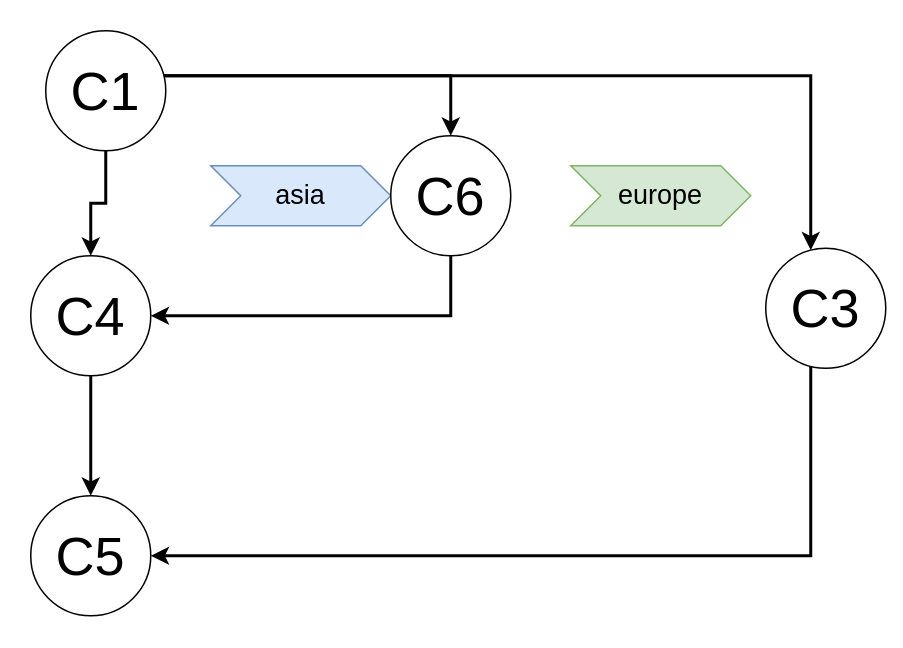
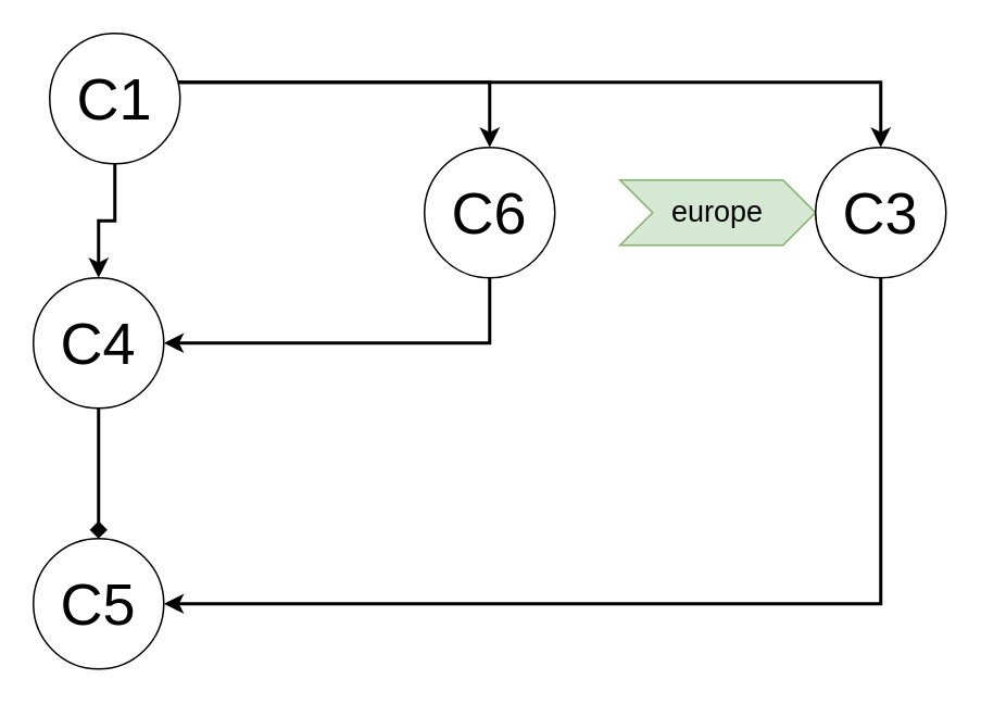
  <mxCell id="0" />
  <mxCell id="1" parent="0" />
  <mxCell id="2" style="edgeStyle=orthogonalEdgeStyle;rounded=0;orthogonalLoop=1;jettySize=auto;html=1;strokeWidth=2;" edge="1" parent="1" source="5" target="11"><mxGeometry relative="1" as="geometry"><Array as="points"><mxPoint x="540" y="50" /></Array></mxGeometry></mxCell>
  <mxCell id="3" style="edgeStyle=orthogonalEdgeStyle;rounded=0;orthogonalLoop=1;jettySize=auto;html=1;entryX=0.5;entryY=0;entryDx=0;entryDy=0;strokeWidth=2;" edge="1" parent="1" source="5" target="9"><mxGeometry relative="1" as="geometry"><Array as="points"><mxPoint x="60" y="50" /><mxPoint x="140" y="50" /></Array></mxGeometry></mxCell>
  <mxCell id="4" style="edgeStyle=orthogonalEdgeStyle;rounded=0;orthogonalLoop=1;jettySize=auto;html=1;entryX=0.5;entryY=0;entryDx=0;entryDy=0;strokeWidth=2;" edge="1" parent="1" source="5" target="13"><mxGeometry relative="1" as="geometry" /></mxCell>
  <mxCell id="5" value="&lt;font style=&quot;font-size: 36px&quot;&gt;C1&lt;/font&gt;" style="ellipse;whiteSpace=wrap;html=1;" parent="1" vertex="1"><mxGeometry x="30" y="20" width="80" height="80" as="geometry" /></mxCell>
  <mxCell id="6" value="&lt;font style=&quot;font-size: 18px&quot;&gt;europe&lt;/font&gt;" style="shape=step;perimeter=stepPerimeter;whiteSpace=wrap;html=1;fixedSize=1;fillColor=#d5e8d4;strokeColor=#82b366;rotation=0;" parent="1" vertex="1"><mxGeometry x="380" y="110" width="120" height="40" as="geometry" /></mxCell>
- <mxCell id="7" value="&lt;font style=&quot;font-size: 18px&quot;&gt;asia&lt;/font&gt;" style="shape=step;perimeter=stepPerimeter;whiteSpace=wrap;html=1;fixedSize=1;fillColor=#dae8fc;strokeColor=#6c8ebf;" parent="1" vertex="1"><mxGeometry x="140" y="110" width="120" height="40" as="geometry" /></mxCell>
  <mxCell id="8" style="edgeStyle=orthogonalEdgeStyle;rounded=0;orthogonalLoop=1;jettySize=auto;html=1;entryX=1;entryY=0.5;entryDx=0;entryDy=0;strokeWidth=2;exitX=0.5;exitY=1;exitDx=0;exitDy=0;" edge="1" parent="1" source="9" target="13"><mxGeometry relative="1" as="geometry" /></mxCell>
  <mxCell id="9" value="&lt;font style=&quot;font-size: 36px&quot;&gt;C6&lt;/font&gt;" style="ellipse;whiteSpace=wrap;html=1;" vertex="1" parent="1"><mxGeometry x="260" y="90" width="80" height="80" as="geometry" /></mxCell>
  <mxCell id="10" style="edgeStyle=orthogonalEdgeStyle;rounded=0;orthogonalLoop=1;jettySize=auto;html=1;entryX=1;entryY=0.5;entryDx=0;entryDy=0;strokeWidth=2;" edge="1" parent="1" source="11" target="14"><mxGeometry relative="1" as="geometry"><Array as="points"><mxPoint x="540" y="370" /></Array></mxGeometry></mxCell>
- <mxCell id="11" value="&lt;font style=&quot;font-size: 36px&quot;&gt;C3&lt;/font&gt;" style="ellipse;whiteSpace=wrap;html=1;" vertex="1" parent="1"><mxGeometry x="510" y="165" width="80" height="80" as="geometry" /></mxCell>
- <mxCell id="12" style="edgeStyle=orthogonalEdgeStyle;rounded=0;orthogonalLoop=1;jettySize=auto;html=1;entryX=0.5;entryY=0;entryDx=0;entryDy=0;strokeWidth=2;" edge="1" parent="1" source="13" target="14"><mxGeometry relative="1" as="geometry" /></mxCell>
+ <mxCell id="11" value="&lt;font style=&quot;font-size: 36px&quot;&gt;C3&lt;/font&gt;" style="ellipse;whiteSpace=wrap;html=1;" vertex="1" parent="1"><mxGeometry x="500" y="90" width="80" height="80" as="geometry" /></mxCell>
+ <mxCell id="12" style="edgeStyle=orthogonalEdgeStyle;rounded=0;orthogonalLoop=1;jettySize=auto;html=1;entryX=0.5;entryY=0;entryDx=0;entryDy=0;strokeWidth=2;endArrow=diamond;" edge="1" parent="1" source="13" target="14"><mxGeometry relative="1" as="geometry" /></mxCell>
  <mxCell id="13" value="&lt;font style=&quot;font-size: 36px&quot;&gt;C4&lt;/font&gt;" style="ellipse;whiteSpace=wrap;html=1;" vertex="1" parent="1"><mxGeometry x="20" y="170" width="80" height="80" as="geometry" /></mxCell>
  <mxCell id="14" value="&lt;font style=&quot;font-size: 36px&quot;&gt;C5&lt;br&gt;&lt;/font&gt;" style="ellipse;whiteSpace=wrap;html=1;" vertex="1" parent="1"><mxGeometry x="20" y="330" width="80" height="80" as="geometry" /></mxCell>
